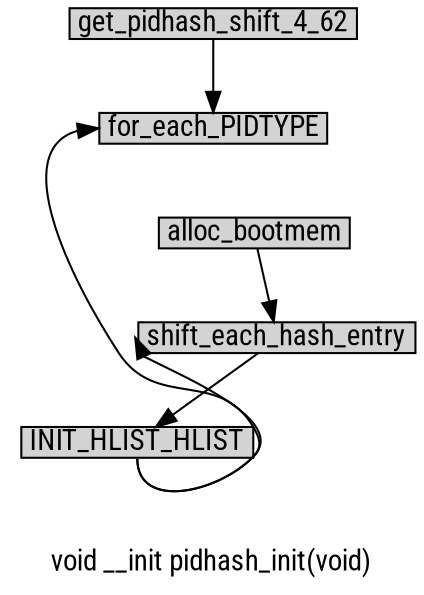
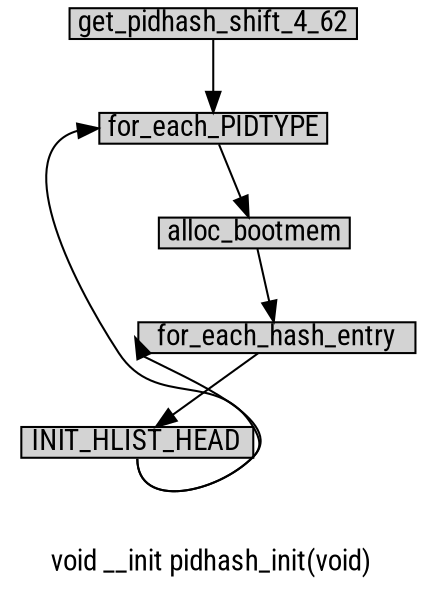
  digraph {
    fontname="Roboto Condensed"
    label="void __init pidhash_init(void)"
    node [fontname="Roboto Condensed" margin="0.05,0.005" shape=box style=filled]
    edge [fontname="Roboto Condensed"]
    n1 [height=0.1 label=get_pidhash_shift_4_62 width=0.1]
    for_each_PIDTYPE [height=0.1 width=0.1]
    alloc_bootmem [height=0.1 width=0.1]
-   for_each_hash_entry [height=0.1 width=0.1 label=shift_each_hash_entry]
-   INIT_HLIST_HEAD [height=0.1 width=0.1 label=INIT_HLIST_HLIST]
+   for_each_hash_entry [height=0.1 width=0.1]
+   INIT_HLIST_HEAD [height=0.1 width=0.1]
    n1 -> for_each_PIDTYPE
+   for_each_PIDTYPE -> alloc_bootmem
    alloc_bootmem -> for_each_hash_entry
    for_each_hash_entry -> INIT_HLIST_HEAD
    INIT_HLIST_HEAD -> for_each_PIDTYPE [headport=w tailport=s]
    INIT_HLIST_HEAD -> for_each_hash_entry [headport=w tailport=s]
  }
